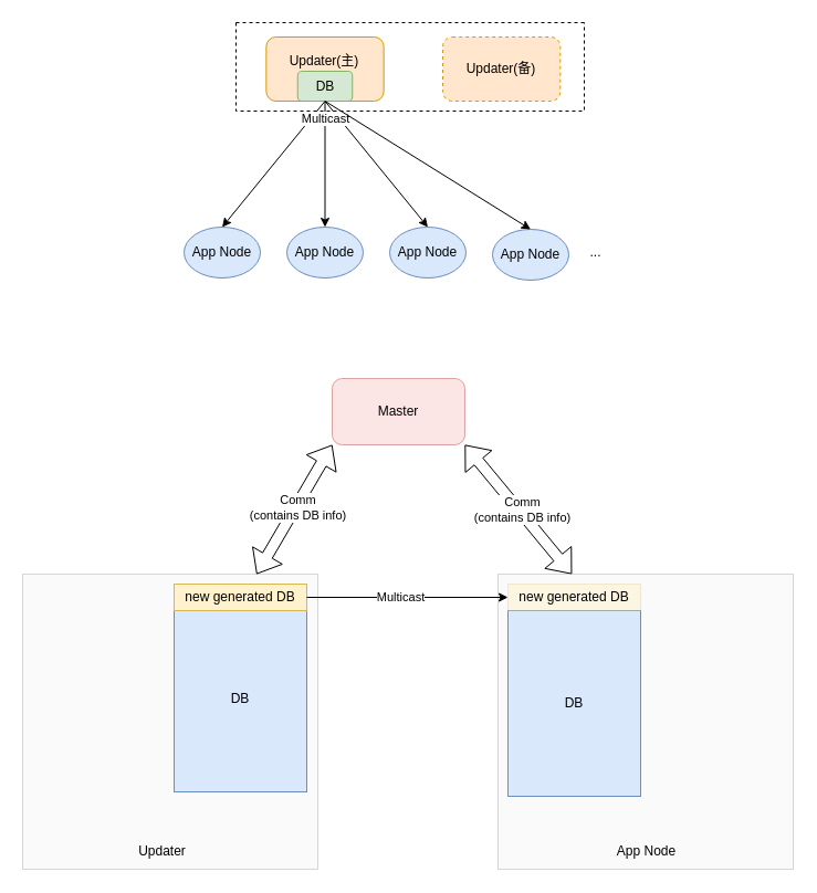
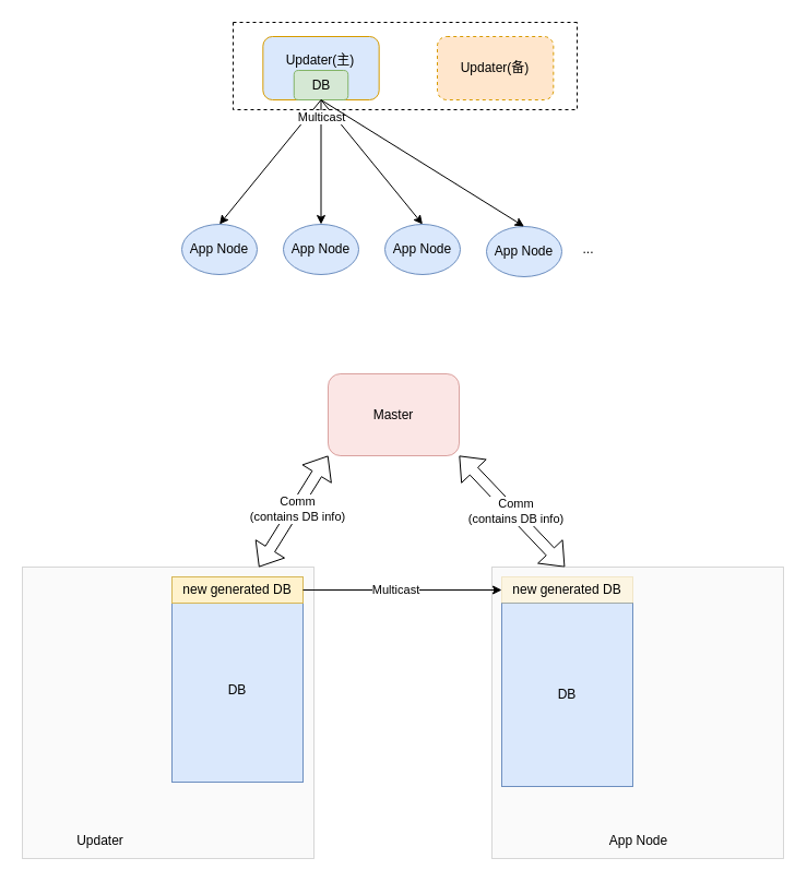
  <mxCell id="0" />
  <mxCell id="1" parent="0" />
  <mxCell id="2" value="" style="shape=flexArrow;endArrow=classic;startArrow=classic;html=1;rounded=0;entryX=1;entryY=1;entryDx=0;entryDy=0;exitX=0.25;exitY=0;exitDx=0;exitDy=0;" edge="1" parent="1" source="5" target="28"><mxGeometry width="100" height="100" relative="1" as="geometry"><mxPoint x="352.575" y="523" as="sourcePoint" /><mxPoint x="421" y="406" as="targetPoint" /></mxGeometry></mxCell>
  <mxCell id="3" value="Comm&lt;br&gt;(contains DB info)" style="edgeLabel;html=1;align=center;verticalAlign=middle;resizable=0;points=[];" vertex="1" connectable="0" parent="2"><mxGeometry x="-0.091" relative="1" as="geometry"><mxPoint x="-1" y="-5" as="offset" /></mxGeometry></mxCell>
  <mxCell id="4" value="&lt;br&gt;&lt;br&gt;" style="whiteSpace=wrap;html=1;aspect=fixed;rounded=0;shadow=0;glass=0;dashed=1;dashPattern=1 1;sketch=0;strokeColor=#666666;opacity=50;fillColor=#f5f5f5;fontColor=#333333;" vertex="1" parent="1"><mxGeometry x="20" y="519" width="267" height="267" as="geometry" /></mxCell>
  <mxCell id="5" value="&lt;br&gt;&lt;br&gt;" style="whiteSpace=wrap;html=1;aspect=fixed;rounded=0;shadow=0;glass=0;dashed=1;dashPattern=1 1;sketch=0;strokeColor=#666666;opacity=50;fillColor=#f5f5f5;fontColor=#333333;" vertex="1" parent="1"><mxGeometry x="450" y="519" width="267" height="267" as="geometry" /></mxCell>
  <mxCell id="6" value="" style="endArrow=classic;html=1;rounded=0;exitX=0.5;exitY=1;exitDx=0;exitDy=0;entryX=0.5;entryY=0;entryDx=0;entryDy=0;" edge="1" parent="1" source="8" target="10"><mxGeometry width="50" height="50" relative="1" as="geometry"><mxPoint x="313.5" y="151" as="sourcePoint" /><mxPoint x="220.5" y="225" as="targetPoint" /></mxGeometry></mxCell>
- <mxCell id="7" value="Updater(主)&lt;br&gt;&lt;br&gt;" style="rounded=1;whiteSpace=wrap;html=1;fillColor=#ffe6cc;strokeColor=#d79b00;" vertex="1" parent="1"><mxGeometry x="240.34" y="33" width="106.33" height="58" as="geometry" /></mxCell>
+ <mxCell id="7" value="Updater(主)&lt;br&gt;&lt;br&gt;" style="rounded=1;whiteSpace=wrap;html=1;fillColor=#dae8fc;strokeColor=#d79b00;" vertex="1" parent="1"><mxGeometry x="240.34" y="33" width="106.33" height="58" as="geometry" /></mxCell>
  <mxCell id="8" value="DB" style="rounded=1;whiteSpace=wrap;html=1;fillColor=#d5e8d4;strokeColor=#82b366;" vertex="1" parent="1"><mxGeometry x="268.75" y="64" width="49.5" height="27" as="geometry" /></mxCell>
  <mxCell id="9" value="App Node" style="ellipse;whiteSpace=wrap;html=1;fillColor=#dae8fc;strokeColor=#6c8ebf;" vertex="1" parent="1"><mxGeometry x="259" y="205" width="69" height="46" as="geometry" /></mxCell>
  <mxCell id="10" value="App Node" style="ellipse;whiteSpace=wrap;html=1;fillColor=#dae8fc;strokeColor=#6c8ebf;" vertex="1" parent="1"><mxGeometry x="352" y="205" width="69" height="46" as="geometry" /></mxCell>
  <mxCell id="11" value="App Node" style="ellipse;whiteSpace=wrap;html=1;fillColor=#dae8fc;strokeColor=#6c8ebf;" vertex="1" parent="1"><mxGeometry x="166" y="205" width="69" height="46" as="geometry" /></mxCell>
  <mxCell id="12" value="" style="endArrow=classic;html=1;rounded=0;exitX=0.5;exitY=1;exitDx=0;exitDy=0;entryX=0.5;entryY=0;entryDx=0;entryDy=0;" edge="1" parent="1" source="8" target="11"><mxGeometry width="50" height="50" relative="1" as="geometry"><mxPoint x="233" y="200" as="sourcePoint" /><mxPoint x="283" y="150" as="targetPoint" /></mxGeometry></mxCell>
  <mxCell id="13" value="" style="endArrow=classic;html=1;rounded=0;exitX=0.5;exitY=1;exitDx=0;exitDy=0;entryX=0.5;entryY=0;entryDx=0;entryDy=0;" edge="1" parent="1" source="8" target="9"><mxGeometry width="50" height="50" relative="1" as="geometry"><mxPoint x="303.5" y="141" as="sourcePoint" /><mxPoint x="210.5" y="215" as="targetPoint" /></mxGeometry></mxCell>
  <mxCell id="14" value="Multicast" style="edgeLabel;html=1;align=center;verticalAlign=middle;resizable=0;points=[];" vertex="1" connectable="0" parent="13"><mxGeometry y="1" relative="1" as="geometry"><mxPoint x="-1" y="-42" as="offset" /></mxGeometry></mxCell>
  <mxCell id="15" value="Updater(备)&lt;br&gt;" style="rounded=1;whiteSpace=wrap;html=1;fillColor=#ffe6cc;strokeColor=#d79b00;dashed=1;" vertex="1" parent="1"><mxGeometry x="400" y="33" width="106.33" height="58" as="geometry" /></mxCell>
  <mxCell id="16" value="" style="swimlane;startSize=0;dashed=1;" vertex="1" parent="1"><mxGeometry x="213" y="20" width="315" height="80" as="geometry" /></mxCell>
  <mxCell id="17" value="App Node" style="ellipse;whiteSpace=wrap;html=1;fillColor=#dae8fc;strokeColor=#6c8ebf;" vertex="1" parent="1"><mxGeometry x="445" y="207" width="69" height="46" as="geometry" /></mxCell>
  <mxCell id="18" value="" style="endArrow=classic;html=1;rounded=0;exitX=0.5;exitY=1;exitDx=0;exitDy=0;entryX=0.5;entryY=0;entryDx=0;entryDy=0;" edge="1" parent="1" source="8" target="17"><mxGeometry width="50" height="50" relative="1" as="geometry"><mxPoint x="303.5" y="101" as="sourcePoint" /><mxPoint x="396.5" y="215" as="targetPoint" /></mxGeometry></mxCell>
  <mxCell id="19" value="..." style="text;html=1;align=center;verticalAlign=middle;resizable=0;points=[];autosize=1;strokeColor=none;fillColor=none;glass=1;" vertex="1" parent="1"><mxGeometry x="528" y="219" width="20" height="18" as="geometry" /></mxCell>
  <mxCell id="20" value="DB" style="rounded=0;whiteSpace=wrap;html=1;shadow=0;glass=0;strokeColor=#6c8ebf;fillColor=#dae8fc;" vertex="1" parent="1"><mxGeometry x="157" y="548" width="120" height="168" as="geometry" /></mxCell>
  <mxCell id="21" value="new generated DB" style="rounded=0;whiteSpace=wrap;html=1;shadow=0;glass=0;strokeColor=#d6b656;fillColor=#fff2cc;" vertex="1" parent="1"><mxGeometry x="157" y="528" width="120" height="24" as="geometry" /></mxCell>
  <mxCell id="22" value="DB" style="rounded=0;whiteSpace=wrap;html=1;shadow=0;glass=0;strokeColor=#6c8ebf;fillColor=#dae8fc;" vertex="1" parent="1"><mxGeometry x="459" y="552" width="120" height="168" as="geometry" /></mxCell>
  <mxCell id="23" value="new generated DB" style="rounded=0;whiteSpace=wrap;html=1;shadow=0;glass=0;strokeColor=#d6b656;fillColor=#fff2cc;dashed=1;dashPattern=1 1;gradientColor=none;sketch=0;opacity=50;" vertex="1" parent="1"><mxGeometry x="459" y="528" width="120" height="24" as="geometry" /></mxCell>
  <mxCell id="24" value="" style="endArrow=classic;html=1;rounded=0;exitX=1;exitY=0.5;exitDx=0;exitDy=0;entryX=0;entryY=0.5;entryDx=0;entryDy=0;" edge="1" parent="1" source="21" target="23"><mxGeometry width="50" height="50" relative="1" as="geometry"><mxPoint x="431" y="536" as="sourcePoint" /><mxPoint x="481" y="486" as="targetPoint" /></mxGeometry></mxCell>
  <mxCell id="25" value="Multicast" style="edgeLabel;html=1;align=center;verticalAlign=middle;resizable=0;points=[];" vertex="1" connectable="0" parent="24"><mxGeometry x="-0.077" y="2" relative="1" as="geometry"><mxPoint y="1" as="offset" /></mxGeometry></mxCell>
- <mxCell id="26" value="Updater" style="text;html=1;align=center;verticalAlign=middle;resizable=0;points=[];autosize=1;strokeColor=none;fillColor=none;" vertex="1" parent="1"><mxGeometry x="119" y="761" width="53" height="18" as="geometry" /></mxCell>
+ <mxCell id="26" value="Updater" style="text;html=1;align=center;verticalAlign=middle;resizable=0;points=[];autosize=1;strokeColor=none;fillColor=none;" vertex="1" parent="1"><mxGeometry x="64" y="761" width="53" height="18" as="geometry" /></mxCell>
  <mxCell id="27" value="App Node" style="text;html=1;align=center;verticalAlign=middle;resizable=0;points=[];autosize=1;strokeColor=none;fillColor=none;" vertex="1" parent="1"><mxGeometry x="551.5" y="761" width="64" height="18" as="geometry" /></mxCell>
- <mxCell id="28" value="Master" style="rounded=1;whiteSpace=wrap;html=1;shadow=0;glass=0;sketch=0;strokeColor=#b85450;opacity=50;fillColor=#f8cecc;" vertex="1" parent="1"><mxGeometry x="300" y="342" width="120" height="60" as="geometry" /></mxCell>
+ <mxCell id="28" value="Master" style="rounded=1;whiteSpace=wrap;html=1;shadow=0;glass=0;sketch=0;strokeColor=#b85450;opacity=50;fillColor=#f8cecc;" vertex="1" parent="1"><mxGeometry x="300" y="342" width="120" height="75" as="geometry" /></mxCell>
  <mxCell id="29" value="" style="shape=flexArrow;endArrow=classic;startArrow=classic;html=1;rounded=0;entryX=0;entryY=1;entryDx=0;entryDy=0;" edge="1" parent="1" source="4" target="28"><mxGeometry width="100" height="100" relative="1" as="geometry"><mxPoint x="161" y="498" as="sourcePoint" /><mxPoint x="261" y="398" as="targetPoint" /></mxGeometry></mxCell>
  <mxCell id="30" value="Comm&lt;br&gt;(contains DB info)" style="edgeLabel;html=1;align=center;verticalAlign=middle;resizable=0;points=[];" vertex="1" connectable="0" parent="29"><mxGeometry x="-0.091" relative="1" as="geometry"><mxPoint x="6" y="-7" as="offset" /></mxGeometry></mxCell>
